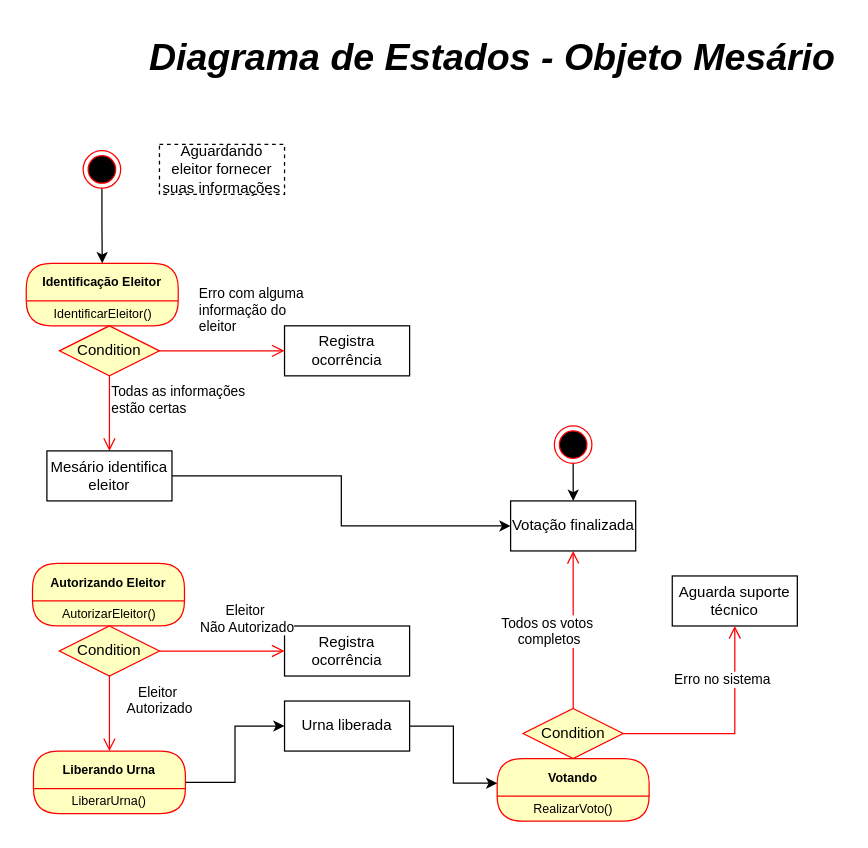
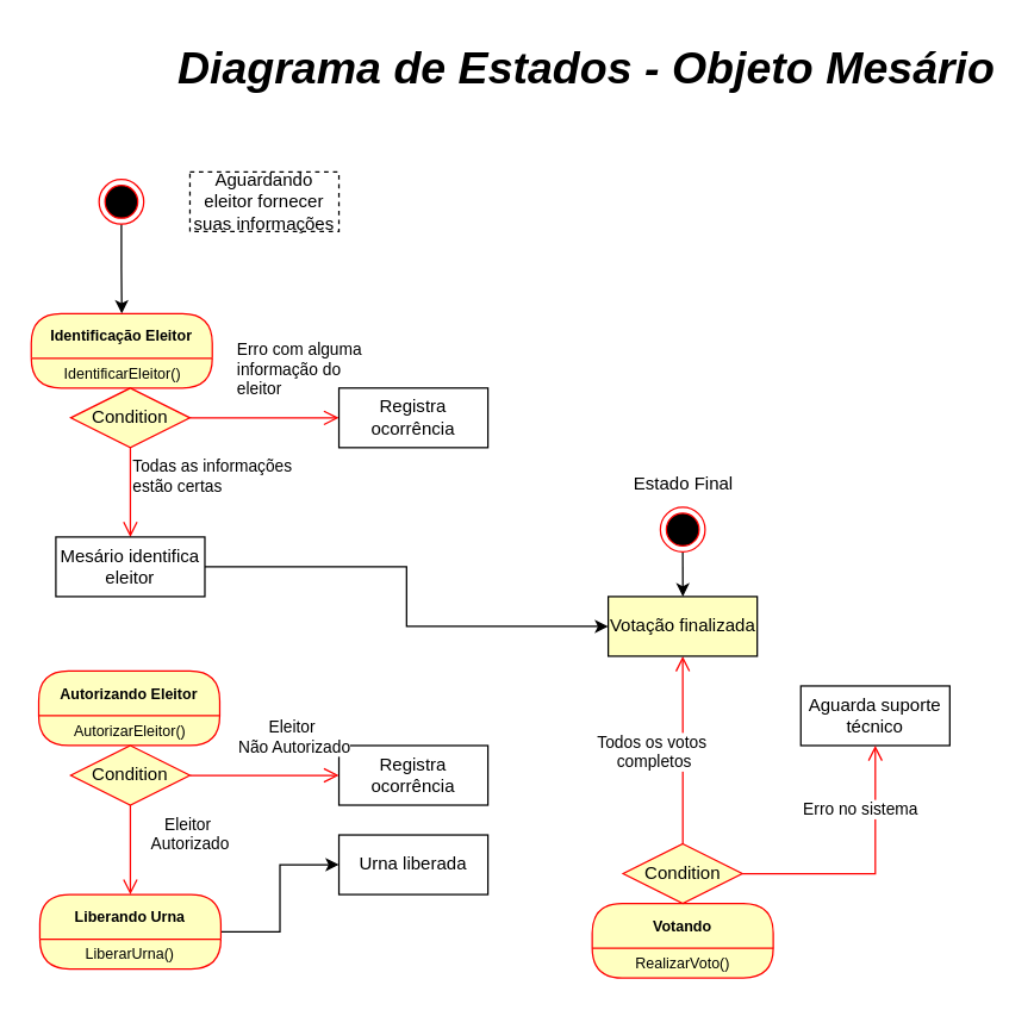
  <mxCell id="0" />
  <mxCell id="1" parent="0" />
  <mxCell id="2" style="edgeStyle=orthogonalEdgeStyle;rounded=0;orthogonalLoop=1;jettySize=auto;html=1;entryX=0.5;entryY=0;entryDx=0;entryDy=0;" edge="1" parent="1" source="3" target="6"><mxGeometry relative="1" as="geometry" /></mxCell>
  <mxCell id="3" value="" style="ellipse;html=1;shape=endState;fillColor=#000000;strokeColor=#ff0000;" vertex="1" parent="1"><mxGeometry x="66" y="120" width="30" height="30" as="geometry" /></mxCell>
  <mxCell id="4" value="Diagrama de Estados - Objeto Mesário&amp;nbsp;" style="text;html=1;align=center;verticalAlign=middle;resizable=0;points=[];autosize=1;strokeColor=none;fillColor=none;fontStyle=3;fontSize=30;" vertex="1" parent="1"><mxGeometry x="122" y="20" width="550" height="50" as="geometry" /></mxCell>
  <mxCell id="5" value="Aguardando eleitor fornecer suas informações" style="html=1;whiteSpace=wrap;dashed=1;" vertex="1" parent="1"><mxGeometry x="127" y="115" width="100" height="40" as="geometry" /></mxCell>
  <mxCell id="6" value="Identificação Eleitor" style="swimlane;fontStyle=1;align=center;verticalAlign=middle;childLayout=stackLayout;horizontal=1;startSize=30;horizontalStack=0;resizeParent=0;resizeLast=1;container=0;fontColor=#000000;collapsible=0;rounded=1;arcSize=30;strokeColor=#ff0000;fillColor=#ffffc0;swimlaneFillColor=#ffffc0;dropTarget=0;fontSize=10;" vertex="1" parent="1"><mxGeometry x="20.5" y="210" width="121.5" height="50" as="geometry" /></mxCell>
  <mxCell id="7" value="IdentificarEleitor()" style="text;html=1;strokeColor=none;fillColor=none;align=center;verticalAlign=middle;spacingLeft=4;spacingRight=4;whiteSpace=wrap;overflow=hidden;rotatable=0;fontColor=#000000;fontSize=10;" vertex="1" parent="6"><mxGeometry y="30" width="121.5" height="20" as="geometry" /></mxCell>
  <mxCell id="8" value="Condition" style="rhombus;whiteSpace=wrap;html=1;fontColor=#000000;fillColor=#ffffc0;strokeColor=#ff0000;" vertex="1" parent="1"><mxGeometry x="47" y="260" width="80" height="40" as="geometry" /></mxCell>
  <mxCell id="9" value="Erro com alguma&amp;nbsp;&lt;div&gt;informação do&amp;nbsp;&lt;/div&gt;&lt;div&gt;eleitor&lt;/div&gt;" style="edgeStyle=orthogonalEdgeStyle;html=1;align=left;verticalAlign=bottom;endArrow=open;endSize=8;strokeColor=#ff0000;rounded=0;" edge="1" parent="1" source="8"><mxGeometry x="-0.4" y="10" relative="1" as="geometry"><mxPoint x="227" y="280" as="targetPoint" /><mxPoint as="offset" /></mxGeometry></mxCell>
  <mxCell id="10" value="Todas as informações&amp;nbsp;&lt;div&gt;estão certas&lt;/div&gt;" style="edgeStyle=orthogonalEdgeStyle;html=1;align=left;verticalAlign=top;endArrow=open;endSize=8;strokeColor=#ff0000;rounded=0;" edge="1" parent="1" source="8"><mxGeometry x="-1" relative="1" as="geometry"><mxPoint x="87" y="360" as="targetPoint" /></mxGeometry></mxCell>
  <mxCell id="11" style="edgeStyle=orthogonalEdgeStyle;rounded=0;orthogonalLoop=1;jettySize=auto;html=1;" edge="1" parent="1" source="12" target="34"><mxGeometry relative="1" as="geometry" /></mxCell>
  <mxCell id="12" value="Mesário identifica eleitor" style="html=1;whiteSpace=wrap;" vertex="1" parent="1"><mxGeometry x="37" y="360" width="100" height="40" as="geometry" /></mxCell>
  <mxCell id="13" value="Registra ocorrência" style="html=1;whiteSpace=wrap;" vertex="1" parent="1"><mxGeometry x="227" y="260" width="100" height="40" as="geometry" /></mxCell>
  <mxCell id="14" value="Autorizando Eleitor" style="swimlane;fontStyle=1;align=center;verticalAlign=middle;childLayout=stackLayout;horizontal=1;startSize=30;horizontalStack=0;resizeParent=0;resizeLast=1;container=0;fontColor=#000000;collapsible=0;rounded=1;arcSize=50;strokeColor=#ff0000;fillColor=#ffffc0;swimlaneFillColor=#ffffc0;dropTarget=0;fontSize=10;" vertex="1" parent="1"><mxGeometry x="25.5" y="450" width="121.5" height="50" as="geometry" /></mxCell>
  <mxCell id="15" value="AutorizarEleitor()" style="text;html=1;strokeColor=none;fillColor=none;align=center;verticalAlign=middle;spacingLeft=4;spacingRight=4;whiteSpace=wrap;overflow=hidden;rotatable=0;fontColor=#000000;fontSize=10;" vertex="1" parent="14"><mxGeometry y="30" width="121.5" height="20" as="geometry" /></mxCell>
  <mxCell id="16" value="Registra ocorrência" style="html=1;whiteSpace=wrap;" vertex="1" parent="1"><mxGeometry x="227" y="500" width="100" height="40" as="geometry" /></mxCell>
  <mxCell id="17" value="Condition" style="rhombus;whiteSpace=wrap;html=1;fontColor=#000000;fillColor=#ffffc0;strokeColor=#ff0000;" vertex="1" parent="1"><mxGeometry x="47" y="500" width="80" height="40" as="geometry" /></mxCell>
  <mxCell id="18" value="Eleitor&amp;nbsp;&lt;div&gt;Não Autorizado&lt;/div&gt;" style="edgeStyle=orthogonalEdgeStyle;html=1;align=center;verticalAlign=bottom;endArrow=open;endSize=8;strokeColor=#ff0000;rounded=0;" edge="1" parent="1" source="17"><mxGeometry x="0.405" y="10" relative="1" as="geometry"><mxPoint x="227" y="520" as="targetPoint" /><mxPoint as="offset" /></mxGeometry></mxCell>
  <mxCell id="19" value="Eleitor&amp;nbsp;&lt;div&gt;Autorizado&lt;/div&gt;" style="edgeStyle=orthogonalEdgeStyle;html=1;align=center;verticalAlign=top;endArrow=open;endSize=8;strokeColor=#ff0000;rounded=0;" edge="1" parent="1" source="17"><mxGeometry x="-0.999" y="40" relative="1" as="geometry"><mxPoint x="87" y="600" as="targetPoint" /><mxPoint as="offset" /></mxGeometry></mxCell>
  <mxCell id="20" style="edgeStyle=orthogonalEdgeStyle;rounded=0;orthogonalLoop=1;jettySize=auto;html=1;" edge="1" parent="1" source="21" target="23"><mxGeometry relative="1" as="geometry" /></mxCell>
  <mxCell id="21" value="Liberando Urna" style="swimlane;fontStyle=1;align=center;verticalAlign=middle;childLayout=stackLayout;horizontal=1;startSize=30;horizontalStack=0;resizeParent=0;resizeLast=1;container=0;fontColor=#000000;collapsible=0;rounded=1;arcSize=50;strokeColor=#ff0000;fillColor=#ffffc0;swimlaneFillColor=#ffffc0;dropTarget=0;fontSize=10;" vertex="1" parent="1"><mxGeometry x="26.25" y="600" width="121.5" height="50" as="geometry" /></mxCell>
  <mxCell id="22" value="LiberarUrna()" style="text;html=1;strokeColor=none;fillColor=none;align=center;verticalAlign=middle;spacingLeft=4;spacingRight=4;whiteSpace=wrap;overflow=hidden;rotatable=0;fontColor=#000000;fontSize=10;" vertex="1" parent="21"><mxGeometry y="30" width="121.5" height="20" as="geometry" /></mxCell>
  <mxCell id="23" value="Urna liberada" style="html=1;whiteSpace=wrap;" vertex="1" parent="1"><mxGeometry x="227" y="560" width="100" height="40" as="geometry" /></mxCell>
  <mxCell id="24" value="Votando" style="swimlane;fontStyle=1;align=center;verticalAlign=middle;childLayout=stackLayout;horizontal=1;startSize=30;horizontalStack=0;resizeParent=0;resizeLast=1;container=0;fontColor=#000000;collapsible=0;rounded=1;arcSize=50;strokeColor=#ff0000;fillColor=#ffffc0;swimlaneFillColor=#ffffc0;dropTarget=0;fontSize=10;" vertex="1" parent="1"><mxGeometry x="397" y="606" width="121.5" height="50" as="geometry" /></mxCell>
  <mxCell id="25" value="RealizarVoto()" style="text;html=1;strokeColor=none;fillColor=none;align=center;verticalAlign=middle;spacingLeft=4;spacingRight=4;whiteSpace=wrap;overflow=hidden;rotatable=0;fontColor=#000000;fontSize=10;" vertex="1" parent="24"><mxGeometry y="30" width="121.5" height="20" as="geometry" /></mxCell>
  <mxCell id="26" value="Aguarda suporte técnico" style="html=1;whiteSpace=wrap;" vertex="1" parent="1"><mxGeometry x="537" y="460" width="100" height="40" as="geometry" /></mxCell>
  <mxCell id="27" value="Condition" style="rhombus;whiteSpace=wrap;html=1;fontColor=#000000;fillColor=#ffffc0;strokeColor=#ff0000;" vertex="1" parent="1"><mxGeometry x="417.75" y="566" width="80" height="40" as="geometry" /></mxCell>
  <mxCell id="28" value="Erro no sistema" style="edgeStyle=orthogonalEdgeStyle;html=1;align=center;verticalAlign=bottom;endArrow=open;endSize=8;strokeColor=#ff0000;rounded=0;entryX=0.5;entryY=1;entryDx=0;entryDy=0;" edge="1" parent="1" source="27" target="26"><mxGeometry x="0.405" y="10" relative="1" as="geometry"><mxPoint x="598.5" y="676" as="targetPoint" /><mxPoint as="offset" /></mxGeometry></mxCell>
  <mxCell id="29" value="Todos os votos&lt;br&gt;&amp;nbsp;completos" style="edgeStyle=orthogonalEdgeStyle;html=1;align=center;verticalAlign=top;endArrow=open;endSize=8;strokeColor=#ff0000;rounded=0;entryX=0.5;entryY=1;entryDx=0;entryDy=0;" edge="1" parent="1" source="27"><mxGeometry x="0.299" y="20" relative="1" as="geometry"><mxPoint x="457.75" y="440" as="targetPoint" /><mxPoint x="-1" as="offset" /></mxGeometry></mxCell>
- <mxCell id="30" style="edgeStyle=orthogonalEdgeStyle;rounded=0;orthogonalLoop=1;jettySize=auto;html=1;entryX=0.001;entryY=0.394;entryDx=0;entryDy=0;entryPerimeter=0;" edge="1" parent="1" source="23" target="24"><mxGeometry relative="1" as="geometry" /></mxCell>
  <mxCell id="31" style="edgeStyle=orthogonalEdgeStyle;rounded=0;orthogonalLoop=1;jettySize=auto;html=1;" edge="1" parent="1" source="32" target="34"><mxGeometry relative="1" as="geometry" /></mxCell>
  <mxCell id="32" value="" style="ellipse;html=1;shape=endState;fillColor=#000000;strokeColor=#ff0000;" vertex="1" parent="1"><mxGeometry x="442.75" y="340" width="30" height="30" as="geometry" /></mxCell>
- <mxCell id="34" value="Votação finalizada" style="html=1;whiteSpace=wrap;" vertex="1" parent="1"><mxGeometry x="407.75" y="400" width="100" height="40" as="geometry" /></mxCell>
+ <mxCell id="33" value="Estado Final" style="text;html=1;align=center;verticalAlign=middle;resizable=0;points=[];autosize=1;strokeColor=none;fillColor=none;" vertex="1" parent="1"><mxGeometry x="412.75" y="310" width="90" height="30" as="geometry" /></mxCell>
+ <mxCell id="34" value="Votação finalizada" style="html=1;whiteSpace=wrap;fillColor=#ffffc0;" vertex="1" parent="1"><mxGeometry x="407.75" y="400" width="100" height="40" as="geometry" /></mxCell>
